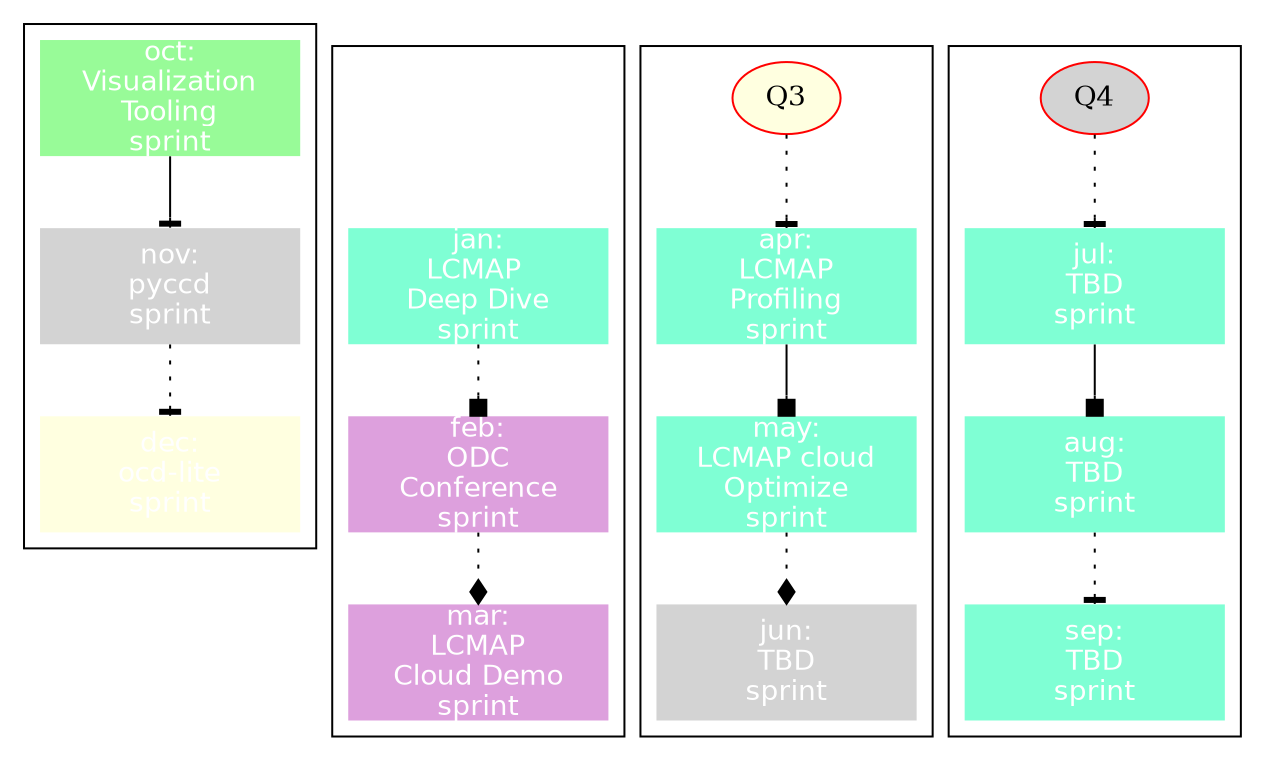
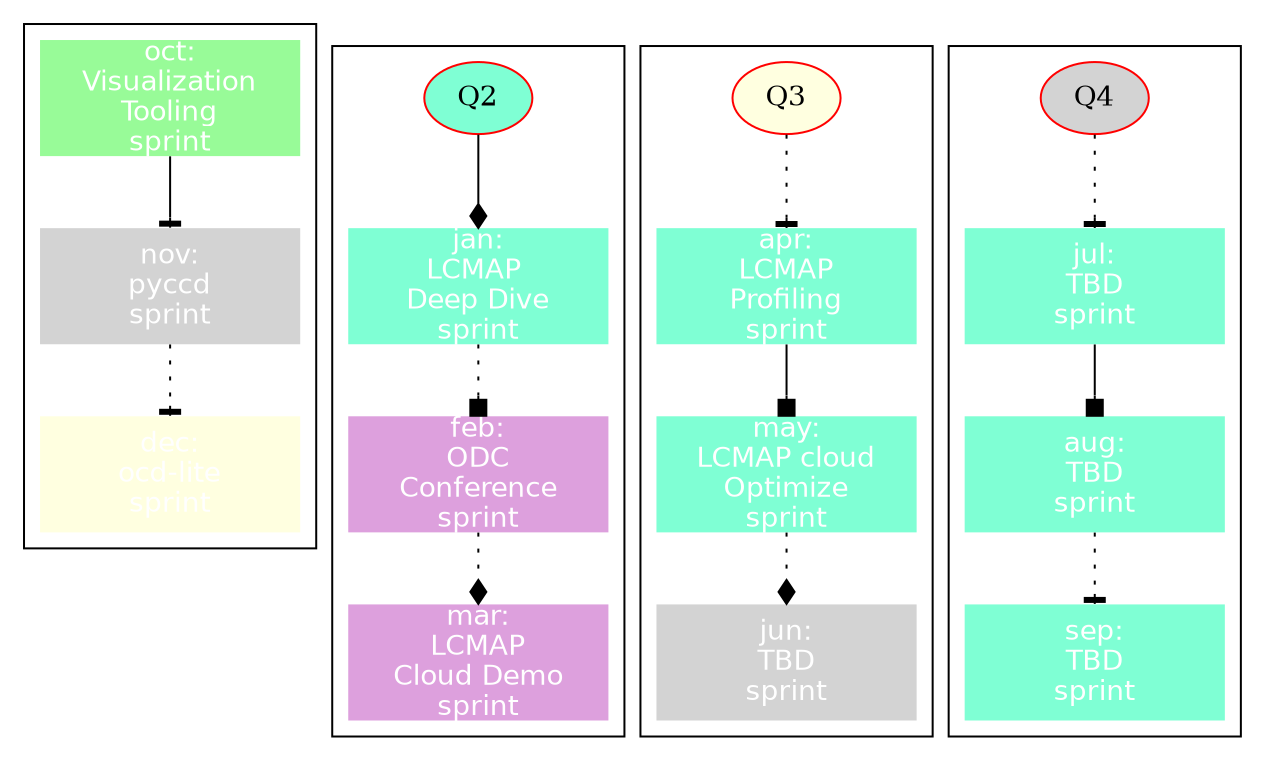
  digraph {
    node [color=red fillcolor=aquamarine fixedsize=true fontcolor=white fontname=Helvetica peripheries=0 shape=rect style=filled]
    edge [arrowhead=tee style=dotted]
    n1 [fillcolor=palegreen height=0.8 label="oct:\nVisualization\nTooling\nsprint" width=1.8]
    n2 [fillcolor=lightgrey height=0.8 label="nov:\npyccd\nsprint" width=1.8]
    n3 [color=gray40 fillcolor=lightyellow height=0.8 label="dec:\nocd-lite\nsprint" width=1.8]
+   Q2 [fixedsize="" fontcolor="" fontname="" peripheries="" shape=""]
    n5 [height=0.8 label="jan:\nLCMAP \nDeep Dive\nsprint" width=1.8]
    n6 [color=gray40 fillcolor=plum height=0.8 label="feb:\nODC\nConference\nsprint" width=1.8]
    n7 [fillcolor=plum height=0.8 label="mar:\nLCMAP\nCloud Demo\nsprint" width=1.8]
    Q3 [fillcolor=lightyellow fixedsize="" fontcolor="" fontname="" peripheries="" shape=""]
    n9 [height=0.8 label="apr:\nLCMAP\nProfiling\nsprint" width=1.8]
    n10 [height=0.8 label="may:\nLCMAP cloud\nOptimize\nsprint" width=1.8]
    n11 [fillcolor=lightgrey height=0.8 label="jun:\nTBD\nsprint" width=1.8]
    Q4 [fillcolor=lightgrey fixedsize="" fontcolor="" fontname="" peripheries="" shape=""]
    n13 [color=brown height=0.8 label="jul:\nTBD\nsprint" width=1.8]
    n14 [color=brown height=0.8 label="aug:\nTBD\nsprint" width=1.8]
    n15 [height=0.8 label="sep:\nTBD\nsprint" width=1.8]
    subgraph cluster_1 {
      n1
      n2
      n3
    }
    subgraph cluster_2 {
+     Q2
      n5
      n6
      n7
    }
    subgraph cluster_3 {
      Q3
      n9
      n10
      n11
    }
    subgraph cluster_4 {
      Q4
      n13
      n14
      n15
    }
    n1 -> n2 [style=solid]
    n2 -> n3
+   Q2 -> n5 [arrowhead=diamond style=solid]
    n5 -> n6 [arrowhead=box]
    n6 -> n7 [arrowhead=diamond]
    Q3 -> n9
    n9 -> n10 [arrowhead=box style=solid]
    n10 -> n11 [arrowhead=diamond]
    Q4 -> n13
    n13 -> n14 [arrowhead=box style=solid]
    n14 -> n15
  }
